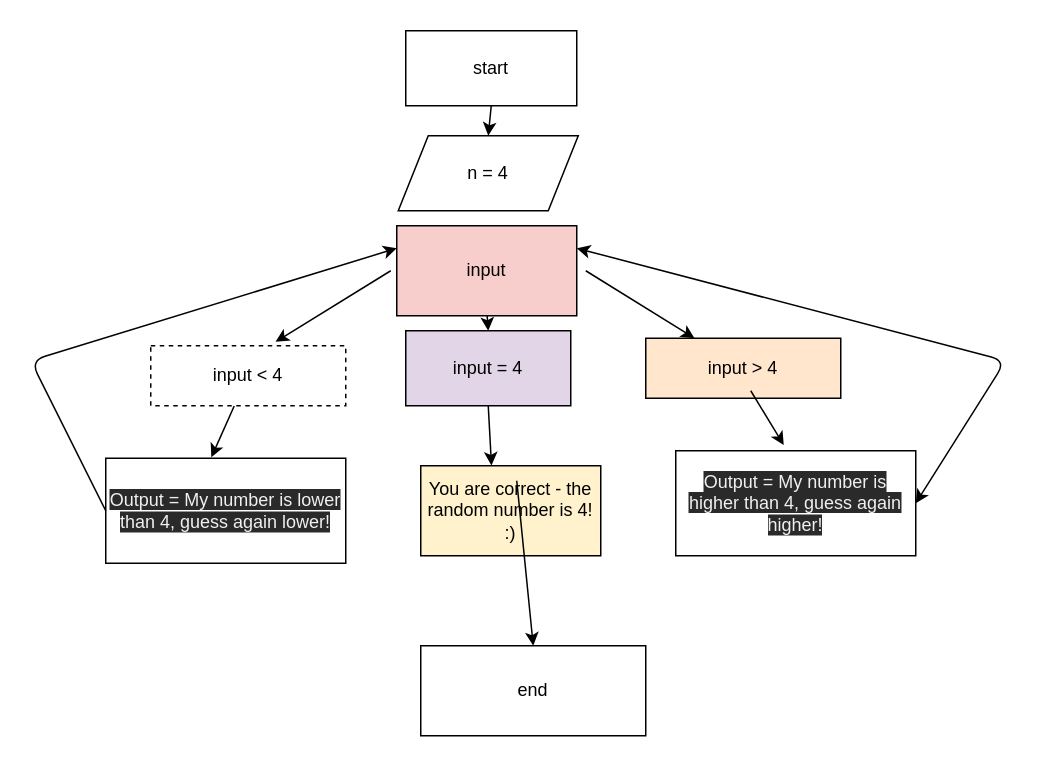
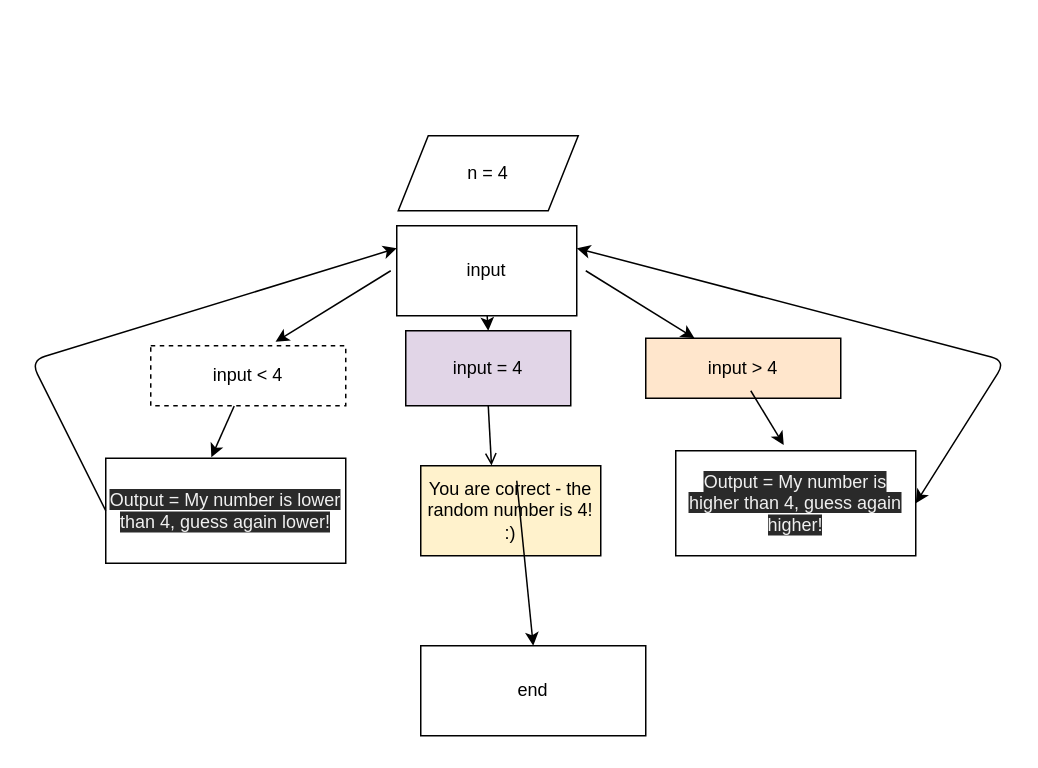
  <mxCell id="0" />
  <mxCell id="1" parent="0" />
- <mxCell id="2" value="start" style="rounded=0;whiteSpace=wrap;html=1;" vertex="1" parent="1"><mxGeometry x="270" y="20" width="114" height="50" as="geometry" /></mxCell>
  <mxCell id="3" value="n = 4" style="shape=parallelogram;perimeter=parallelogramPerimeter;whiteSpace=wrap;html=1;fixedSize=1;" vertex="1" parent="1"><mxGeometry x="265" y="90" width="120" height="50" as="geometry" /></mxCell>
  <mxCell id="4" value="input &amp;lt; 4" style="rounded=0;whiteSpace=wrap;html=1;dashed=1;" vertex="1" parent="1"><mxGeometry x="100" y="230" width="130" height="40" as="geometry" /></mxCell>
  <mxCell id="5" value="&lt;span style=&quot;color: rgb(240 , 240 , 240) ; font-family: &amp;#34;helvetica&amp;#34; ; font-size: 12px ; font-style: normal ; font-weight: 400 ; letter-spacing: normal ; text-align: center ; text-indent: 0px ; text-transform: none ; word-spacing: 0px ; background-color: rgb(42 , 42 , 42) ; display: inline ; float: none&quot;&gt;Output = My number is lower than 4, guess again lower!&lt;/span&gt;" style="rounded=0;whiteSpace=wrap;html=1;" vertex="1" parent="1"><mxGeometry x="70" y="305" width="160" height="70" as="geometry" /></mxCell>
  <mxCell id="6" value="input &amp;gt; 4" style="rounded=0;whiteSpace=wrap;html=1;fillColor=#ffe6cc;" vertex="1" parent="1"><mxGeometry x="430" y="225" width="130" height="40" as="geometry" /></mxCell>
  <mxCell id="7" value="&lt;span style=&quot;color: rgb(240 , 240 , 240) ; font-family: &amp;#34;helvetica&amp;#34; ; font-size: 12px ; font-style: normal ; font-weight: 400 ; letter-spacing: normal ; text-align: center ; text-indent: 0px ; text-transform: none ; word-spacing: 0px ; background-color: rgb(42 , 42 , 42) ; display: inline ; float: none&quot;&gt;Output = My number is higher than 4, guess again higher!&lt;/span&gt;" style="rounded=0;whiteSpace=wrap;html=1;" vertex="1" parent="1"><mxGeometry x="450" y="300" width="160" height="70" as="geometry" /></mxCell>
  <mxCell id="8" value="" style="endArrow=classic;html=1;entryX=0.64;entryY=-0.065;entryDx=0;entryDy=0;entryPerimeter=0;" edge="1" parent="1" target="4"><mxGeometry width="50" height="50" relative="1" as="geometry"><mxPoint x="260" y="180" as="sourcePoint" /><mxPoint x="250" y="170" as="targetPoint" /></mxGeometry></mxCell>
  <mxCell id="9" value="" style="endArrow=classic;html=1;entryX=0.25;entryY=0;entryDx=0;entryDy=0;" edge="1" parent="1" target="6"><mxGeometry width="50" height="50" relative="1" as="geometry"><mxPoint x="390" y="180" as="sourcePoint" /><mxPoint x="419" y="90" as="targetPoint" /></mxGeometry></mxCell>
  <mxCell id="10" value="" style="endArrow=classic;html=1;entryX=0.44;entryY=-0.009;entryDx=0;entryDy=0;entryPerimeter=0;exitX=0.428;exitY=1.003;exitDx=0;exitDy=0;exitPerimeter=0;" edge="1" parent="1" source="4" target="5"><mxGeometry width="50" height="50" relative="1" as="geometry"><mxPoint x="180" y="220" as="sourcePoint" /><mxPoint x="180" y="250" as="targetPoint" /></mxGeometry></mxCell>
  <mxCell id="11" value="" style="endArrow=classic;html=1;entryX=0.45;entryY=-0.054;entryDx=0;entryDy=0;entryPerimeter=0;" edge="1" parent="1" target="7"><mxGeometry width="50" height="50" relative="1" as="geometry"><mxPoint x="500" y="260" as="sourcePoint" /><mxPoint x="520" y="170" as="targetPoint" /></mxGeometry></mxCell>
- <mxCell id="12" value="" style="endArrow=classic;html=1;exitX=0.5;exitY=1;exitDx=0;exitDy=0;entryX=0.5;entryY=0;entryDx=0;entryDy=0;" edge="1" parent="1" source="2" target="3"><mxGeometry width="50" height="50" relative="1" as="geometry"><mxPoint x="330" y="250" as="sourcePoint" /><mxPoint x="380" y="200" as="targetPoint" /></mxGeometry></mxCell>
  <mxCell id="13" value="input = 4" style="rounded=0;whiteSpace=wrap;html=1;fillColor=#e1d5e7;" vertex="1" parent="1"><mxGeometry x="270" y="220" width="110" height="50" as="geometry" /></mxCell>
  <mxCell id="14" value="You are correct - the random number is 4! :)" style="rounded=0;whiteSpace=wrap;html=1;fillColor=#fff2cc;" vertex="1" parent="1"><mxGeometry x="280" y="310" width="120" height="60" as="geometry" /></mxCell>
- <mxCell id="15" value="" style="endArrow=classic;html=1;exitX=0.5;exitY=1;exitDx=0;exitDy=0;entryX=0.393;entryY=-0.003;entryDx=0;entryDy=0;entryPerimeter=0;" edge="1" parent="1" source="13" target="14"><mxGeometry width="50" height="50" relative="1" as="geometry"><mxPoint x="330" y="240" as="sourcePoint" /><mxPoint x="380" y="190" as="targetPoint" /></mxGeometry></mxCell>
+ <mxCell id="15" value="" style="endArrow=open;html=1;exitX=0.5;exitY=1;exitDx=0;exitDy=0;entryX=0.393;entryY=-0.003;entryDx=0;entryDy=0;entryPerimeter=0;" edge="1" parent="1" source="13" target="14"><mxGeometry width="50" height="50" relative="1" as="geometry"><mxPoint x="330" y="240" as="sourcePoint" /><mxPoint x="380" y="190" as="targetPoint" /></mxGeometry></mxCell>
  <mxCell id="16" value="" style="endArrow=classic;html=1;entryX=0.5;entryY=0;entryDx=0;entryDy=0;" edge="1" parent="1" target="13"><mxGeometry width="50" height="50" relative="1" as="geometry"><mxPoint x="320" y="150" as="sourcePoint" /><mxPoint x="370" y="100" as="targetPoint" /></mxGeometry></mxCell>
  <mxCell id="17" value="end" style="rounded=0;whiteSpace=wrap;html=1;" vertex="1" parent="1"><mxGeometry x="280" y="430" width="150" height="60" as="geometry" /></mxCell>
  <mxCell id="18" value="" style="endArrow=classic;html=1;entryX=0.5;entryY=0;entryDx=0;entryDy=0;" edge="1" parent="1" target="17"><mxGeometry width="50" height="50" relative="1" as="geometry"><mxPoint x="344" y="320" as="sourcePoint" /><mxPoint x="394" y="270" as="targetPoint" /></mxGeometry></mxCell>
  <mxCell id="19" value="" style="endArrow=classic;html=1;exitX=0;exitY=0.5;exitDx=0;exitDy=0;entryX=0;entryY=0.25;entryDx=0;entryDy=0;" edge="1" parent="1" source="5" target="21"><mxGeometry width="50" height="50" relative="1" as="geometry"><mxPoint x="0" y="270" as="sourcePoint" /><mxPoint x="50" y="220" as="targetPoint" /><Array as="points"><mxPoint x="20" y="240" /></Array></mxGeometry></mxCell>
  <mxCell id="20" value="" style="endArrow=classic;startArrow=classic;html=1;exitX=1;exitY=0.5;exitDx=0;exitDy=0;entryX=1;entryY=0.25;entryDx=0;entryDy=0;" edge="1" parent="1" source="7" target="21"><mxGeometry width="50" height="50" relative="1" as="geometry"><mxPoint x="220" y="230" as="sourcePoint" /><mxPoint x="530" y="200" as="targetPoint" /><Array as="points"><mxPoint x="670" y="240" /></Array></mxGeometry></mxCell>
- <mxCell id="21" value="input" style="rounded=0;whiteSpace=wrap;html=1;fillColor=#f8cecc;" vertex="1" parent="1"><mxGeometry x="264" y="150" width="120" height="60" as="geometry" /></mxCell>
+ <mxCell id="21" value="input" style="rounded=0;whiteSpace=wrap;html=1;" vertex="1" parent="1"><mxGeometry x="264" y="150" width="120" height="60" as="geometry" /></mxCell>
